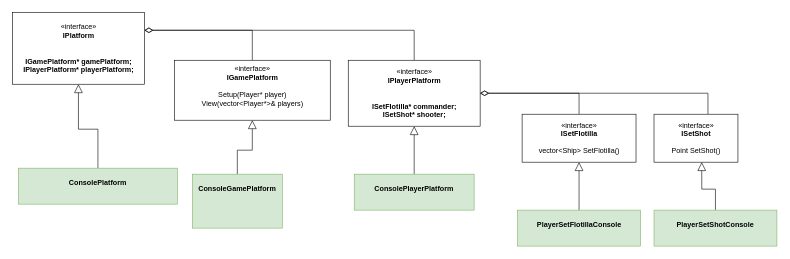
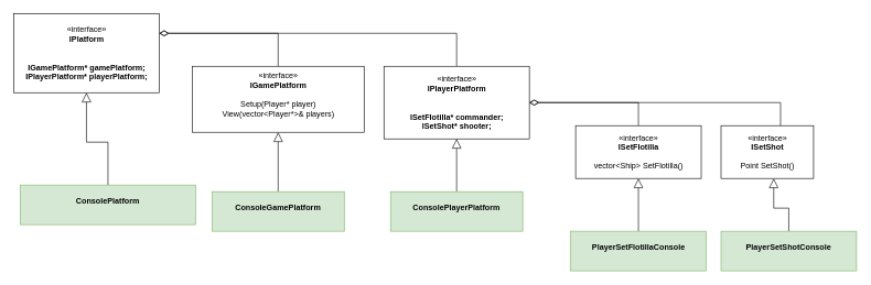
  <mxCell id="0" />
  <mxCell id="1" parent="0" />
  <mxCell id="2" value="«interface»&lt;br&gt;&lt;b&gt;IPlatform&lt;/b&gt;&lt;br&gt;&lt;br&gt;&lt;br&gt;&lt;div style=&quot;&quot;&gt;&lt;b&gt;IGamePlatform* gamePlatform;&lt;/b&gt;&lt;/div&gt;&lt;div style=&quot;&quot;&gt;&lt;b&gt;&#09;IPlayerPlatform* playerPlatform;&lt;/b&gt;&lt;/div&gt;" style="html=1;" vertex="1" parent="1"><mxGeometry x="20" y="20" width="220" height="120" as="geometry" /></mxCell>
  <mxCell id="3" style="edgeStyle=orthogonalEdgeStyle;rounded=0;orthogonalLoop=1;jettySize=auto;html=1;entryX=1;entryY=0.25;entryDx=0;entryDy=0;endArrow=diamondThin;endFill=0;endSize=12;" edge="1" parent="1" source="4" target="2"><mxGeometry relative="1" as="geometry"><Array as="points"><mxPoint x="420" y="50" /></Array></mxGeometry></mxCell>
  <mxCell id="4" value="«interface»&lt;br&gt;&lt;b style=&quot;border-color: var(--border-color);&quot;&gt;IGamePlatform&lt;/b&gt;&lt;br&gt;&lt;br&gt;&lt;div&gt;Setup(Player* player)&lt;/div&gt;&lt;div&gt;View(vector&amp;lt;Player*&amp;gt;&amp;amp; players)&lt;/div&gt;&lt;div style=&quot;&quot;&gt;&lt;br&gt;&lt;/div&gt;" style="html=1;" vertex="1" parent="1"><mxGeometry x="290" y="100" width="260" height="100" as="geometry" /></mxCell>
  <mxCell id="5" style="edgeStyle=orthogonalEdgeStyle;rounded=0;orthogonalLoop=1;jettySize=auto;html=1;endArrow=diamondThin;endFill=0;endSize=12;" edge="1" parent="1" source="6" target="2"><mxGeometry relative="1" as="geometry"><Array as="points"><mxPoint x="690" y="50" /></Array></mxGeometry></mxCell>
  <mxCell id="6" value="«interface»&lt;br&gt;&lt;b style=&quot;border-color: var(--border-color);&quot;&gt;IPlayerPlatform&lt;br&gt;&lt;/b&gt;&lt;br&gt;&lt;br&gt;&lt;div&gt;&lt;b&gt;ISetFlotilla* commander;&lt;/b&gt;&lt;/div&gt;&lt;div&gt;&lt;b&gt;&#09;ISetShot* shooter;&lt;/b&gt;&lt;/div&gt;" style="html=1;" vertex="1" parent="1"><mxGeometry x="580" y="100" width="220" height="110" as="geometry" /></mxCell>
  <mxCell id="7" style="edgeStyle=orthogonalEdgeStyle;rounded=0;orthogonalLoop=1;jettySize=auto;html=1;endArrow=diamondThin;endFill=0;endSize=12;" edge="1" parent="1" source="8" target="6"><mxGeometry relative="1" as="geometry"><Array as="points"><mxPoint x="965" y="155" /></Array></mxGeometry></mxCell>
  <mxCell id="8" value="«interface»&lt;br&gt;&lt;b&gt;ISetFlotilla&lt;/b&gt;&lt;br&gt;&lt;br&gt;vector&amp;lt;Ship&amp;gt; SetFlotilla()" style="html=1;" vertex="1" parent="1"><mxGeometry x="870" y="190" width="190" height="80" as="geometry" /></mxCell>
  <mxCell id="9" style="edgeStyle=orthogonalEdgeStyle;rounded=0;orthogonalLoop=1;jettySize=auto;html=1;endArrow=diamondThin;endFill=0;endSize=12;" edge="1" parent="1" source="10" target="6"><mxGeometry relative="1" as="geometry"><Array as="points"><mxPoint x="1180" y="155" /></Array></mxGeometry></mxCell>
  <mxCell id="10" value="«interface»&lt;br&gt;&lt;b&gt;ISetShot&lt;/b&gt;&lt;br&gt;&lt;br&gt;Point SetShot()" style="html=1;" vertex="1" parent="1"><mxGeometry x="1090" y="190" width="140" height="80" as="geometry" /></mxCell>
  <mxCell id="11" style="edgeStyle=orthogonalEdgeStyle;rounded=0;orthogonalLoop=1;jettySize=auto;html=1;entryX=0.5;entryY=1;entryDx=0;entryDy=0;endArrow=block;endFill=0;endSize=12;" edge="1" parent="1" source="12" target="4"><mxGeometry relative="1" as="geometry" /></mxCell>
- <mxCell id="12" value="&lt;p style=&quot;margin:0px;margin-top:4px;text-align:center;&quot;&gt;&lt;br&gt;&lt;b&gt;ConsoleGamePlatform&lt;/b&gt;&lt;br&gt;&lt;/p&gt;" style="verticalAlign=top;align=left;overflow=fill;fontSize=12;fontFamily=Helvetica;html=1;fillColor=#d5e8d4;strokeColor=#82b366;" vertex="1" parent="1"><mxGeometry x="320" y="290" width="150" height="90" as="geometry" /></mxCell>
+ <mxCell id="12" value="&lt;p style=&quot;margin:0px;margin-top:4px;text-align:center;&quot;&gt;&lt;br&gt;&lt;b&gt;ConsoleGamePlatform&lt;/b&gt;&lt;br&gt;&lt;/p&gt;" style="verticalAlign=top;align=left;overflow=fill;fontSize=12;fontFamily=Helvetica;html=1;fillColor=#d5e8d4;strokeColor=#82b366;" vertex="1" parent="1"><mxGeometry x="320" y="290" width="200" height="60" as="geometry" /></mxCell>
  <mxCell id="13" style="edgeStyle=orthogonalEdgeStyle;rounded=0;orthogonalLoop=1;jettySize=auto;html=1;entryX=0.5;entryY=1;entryDx=0;entryDy=0;endArrow=block;endFill=0;endSize=12;" edge="1" parent="1" source="14" target="6"><mxGeometry relative="1" as="geometry" /></mxCell>
  <mxCell id="14" value="&lt;p style=&quot;margin:0px;margin-top:4px;text-align:center;&quot;&gt;&lt;br&gt;&lt;b&gt;ConsolePlayerPlatform&lt;/b&gt;&lt;br&gt;&lt;/p&gt;" style="verticalAlign=top;align=left;overflow=fill;fontSize=12;fontFamily=Helvetica;html=1;fillColor=#d5e8d4;strokeColor=#82b366;" vertex="1" parent="1"><mxGeometry x="590" y="290" width="200" height="60" as="geometry" /></mxCell>
  <mxCell id="15" style="edgeStyle=orthogonalEdgeStyle;rounded=0;orthogonalLoop=1;jettySize=auto;html=1;entryX=0.5;entryY=1;entryDx=0;entryDy=0;endArrow=block;endFill=0;endSize=12;" edge="1" parent="1" source="16" target="8"><mxGeometry relative="1" as="geometry" /></mxCell>
  <mxCell id="16" value="&lt;p style=&quot;margin:0px;margin-top:4px;text-align:center;&quot;&gt;&lt;br&gt;&lt;b&gt;PlayerSetFlotillaConsole&lt;/b&gt;&lt;br&gt;&lt;/p&gt;" style="verticalAlign=top;align=left;overflow=fill;fontSize=12;fontFamily=Helvetica;html=1;fillColor=#d5e8d4;strokeColor=#82b366;" vertex="1" parent="1"><mxGeometry x="862.5" y="350" width="205" height="60" as="geometry" /></mxCell>
  <mxCell id="17" style="edgeStyle=orthogonalEdgeStyle;rounded=0;orthogonalLoop=1;jettySize=auto;html=1;entryX=0.569;entryY=1;entryDx=0;entryDy=0;entryPerimeter=0;endArrow=block;endFill=0;endSize=12;" edge="1" parent="1" source="18" target="10"><mxGeometry relative="1" as="geometry" /></mxCell>
  <mxCell id="18" value="&lt;p style=&quot;margin:0px;margin-top:4px;text-align:center;&quot;&gt;&lt;br&gt;&lt;b&gt;PlayerSetShotConsole&lt;/b&gt;&lt;br&gt;&lt;/p&gt;" style="verticalAlign=top;align=left;overflow=fill;fontSize=12;fontFamily=Helvetica;html=1;fillColor=#d5e8d4;strokeColor=#82b366;" vertex="1" parent="1"><mxGeometry x="1090" y="350" width="205" height="60" as="geometry" /></mxCell>
  <mxCell id="19" style="edgeStyle=orthogonalEdgeStyle;rounded=0;orthogonalLoop=1;jettySize=auto;html=1;entryX=0.5;entryY=1;entryDx=0;entryDy=0;endArrow=block;endFill=0;endSize=12;" edge="1" parent="1" source="20" target="2"><mxGeometry relative="1" as="geometry" /></mxCell>
  <mxCell id="20" value="&lt;p style=&quot;margin:0px;margin-top:4px;text-align:center;&quot;&gt;&lt;br&gt;&lt;b&gt;ConsolePlatform&lt;/b&gt;&lt;br&gt;&lt;/p&gt;" style="verticalAlign=top;align=left;overflow=fill;fontSize=12;fontFamily=Helvetica;html=1;fillColor=#d5e8d4;strokeColor=#82b366;" vertex="1" parent="1"><mxGeometry x="30" y="280" width="265" height="60" as="geometry" /></mxCell>
